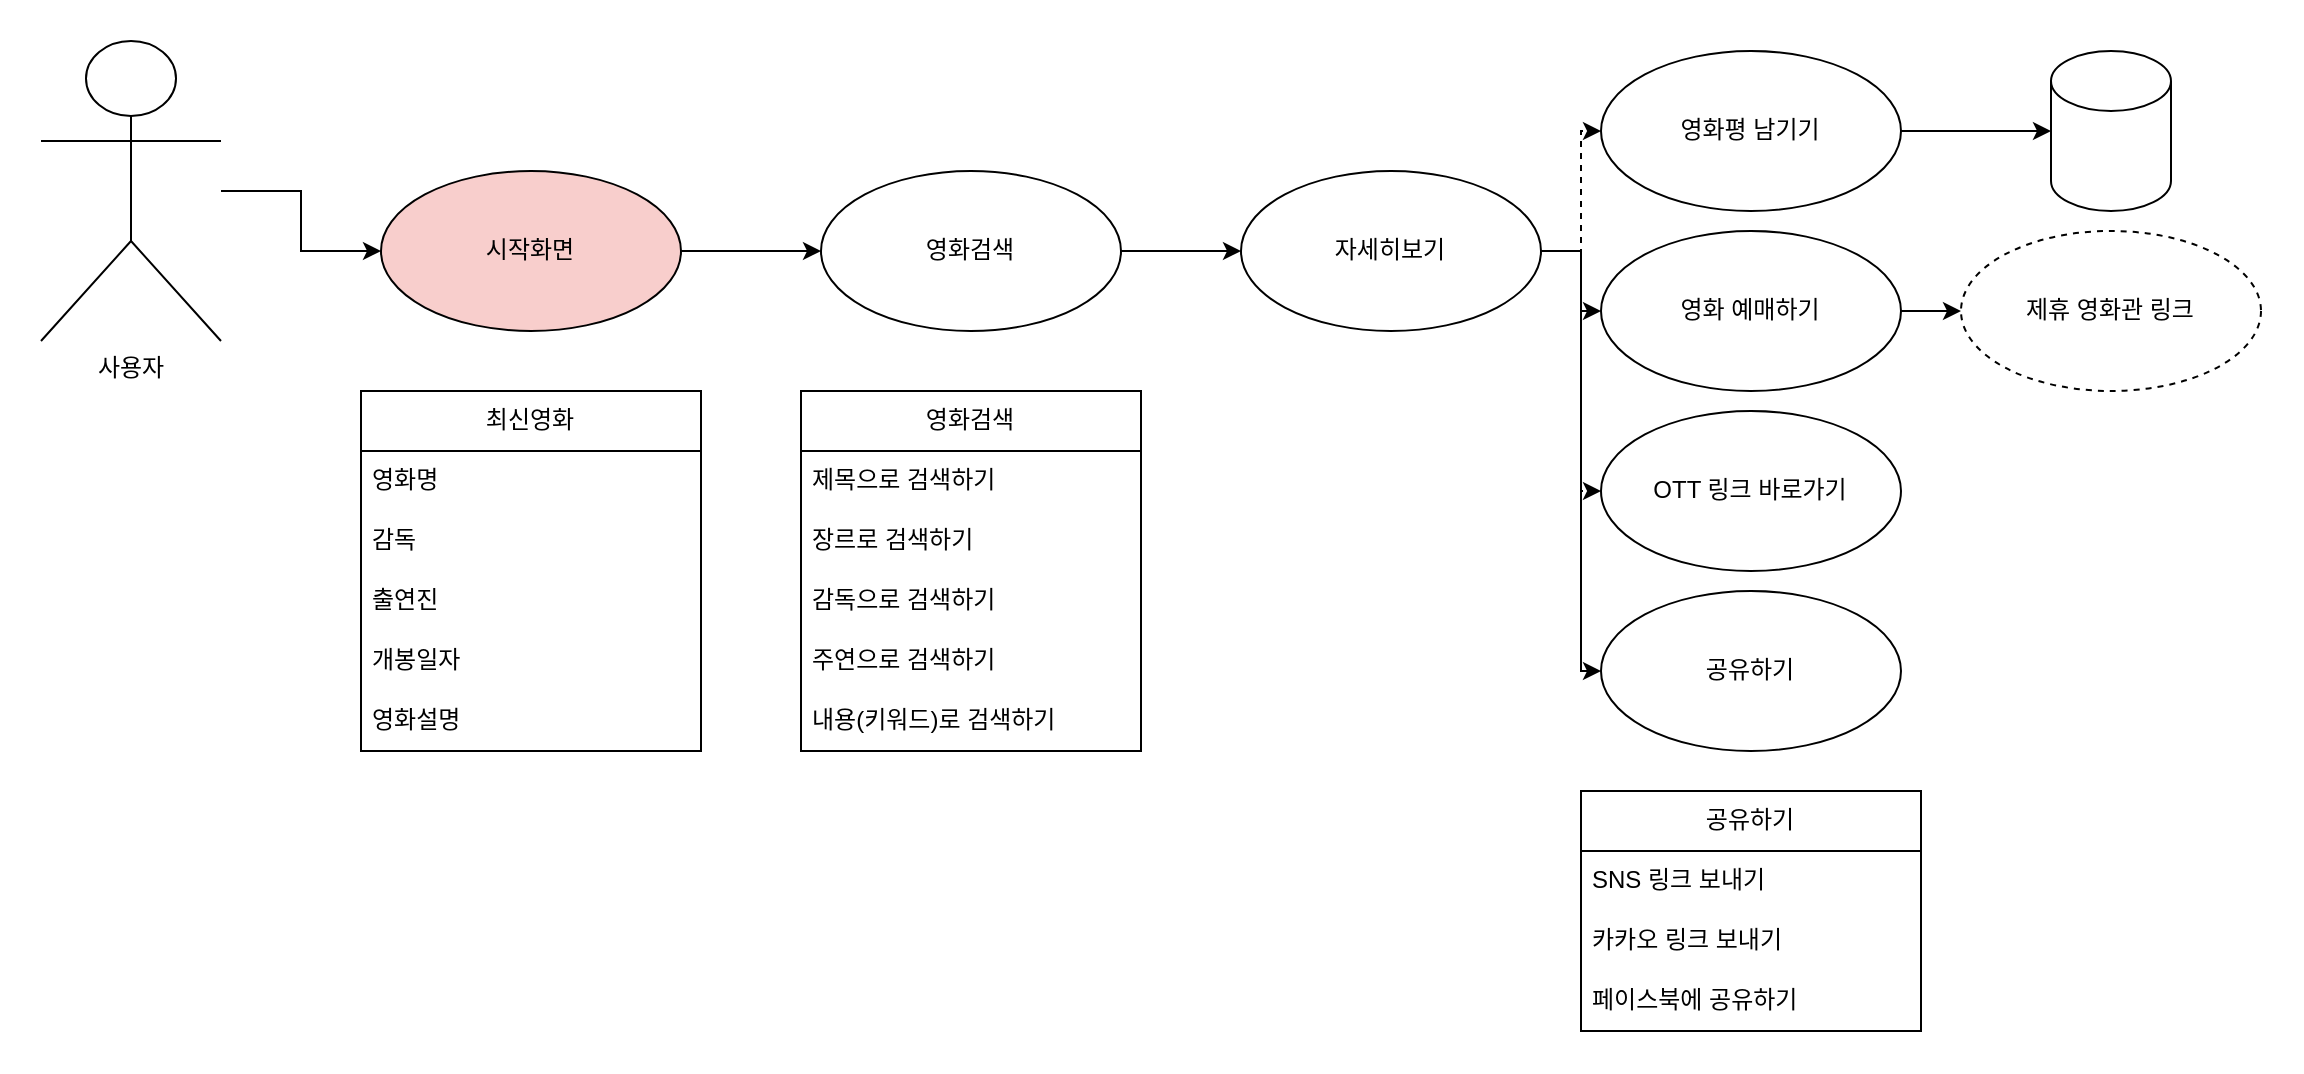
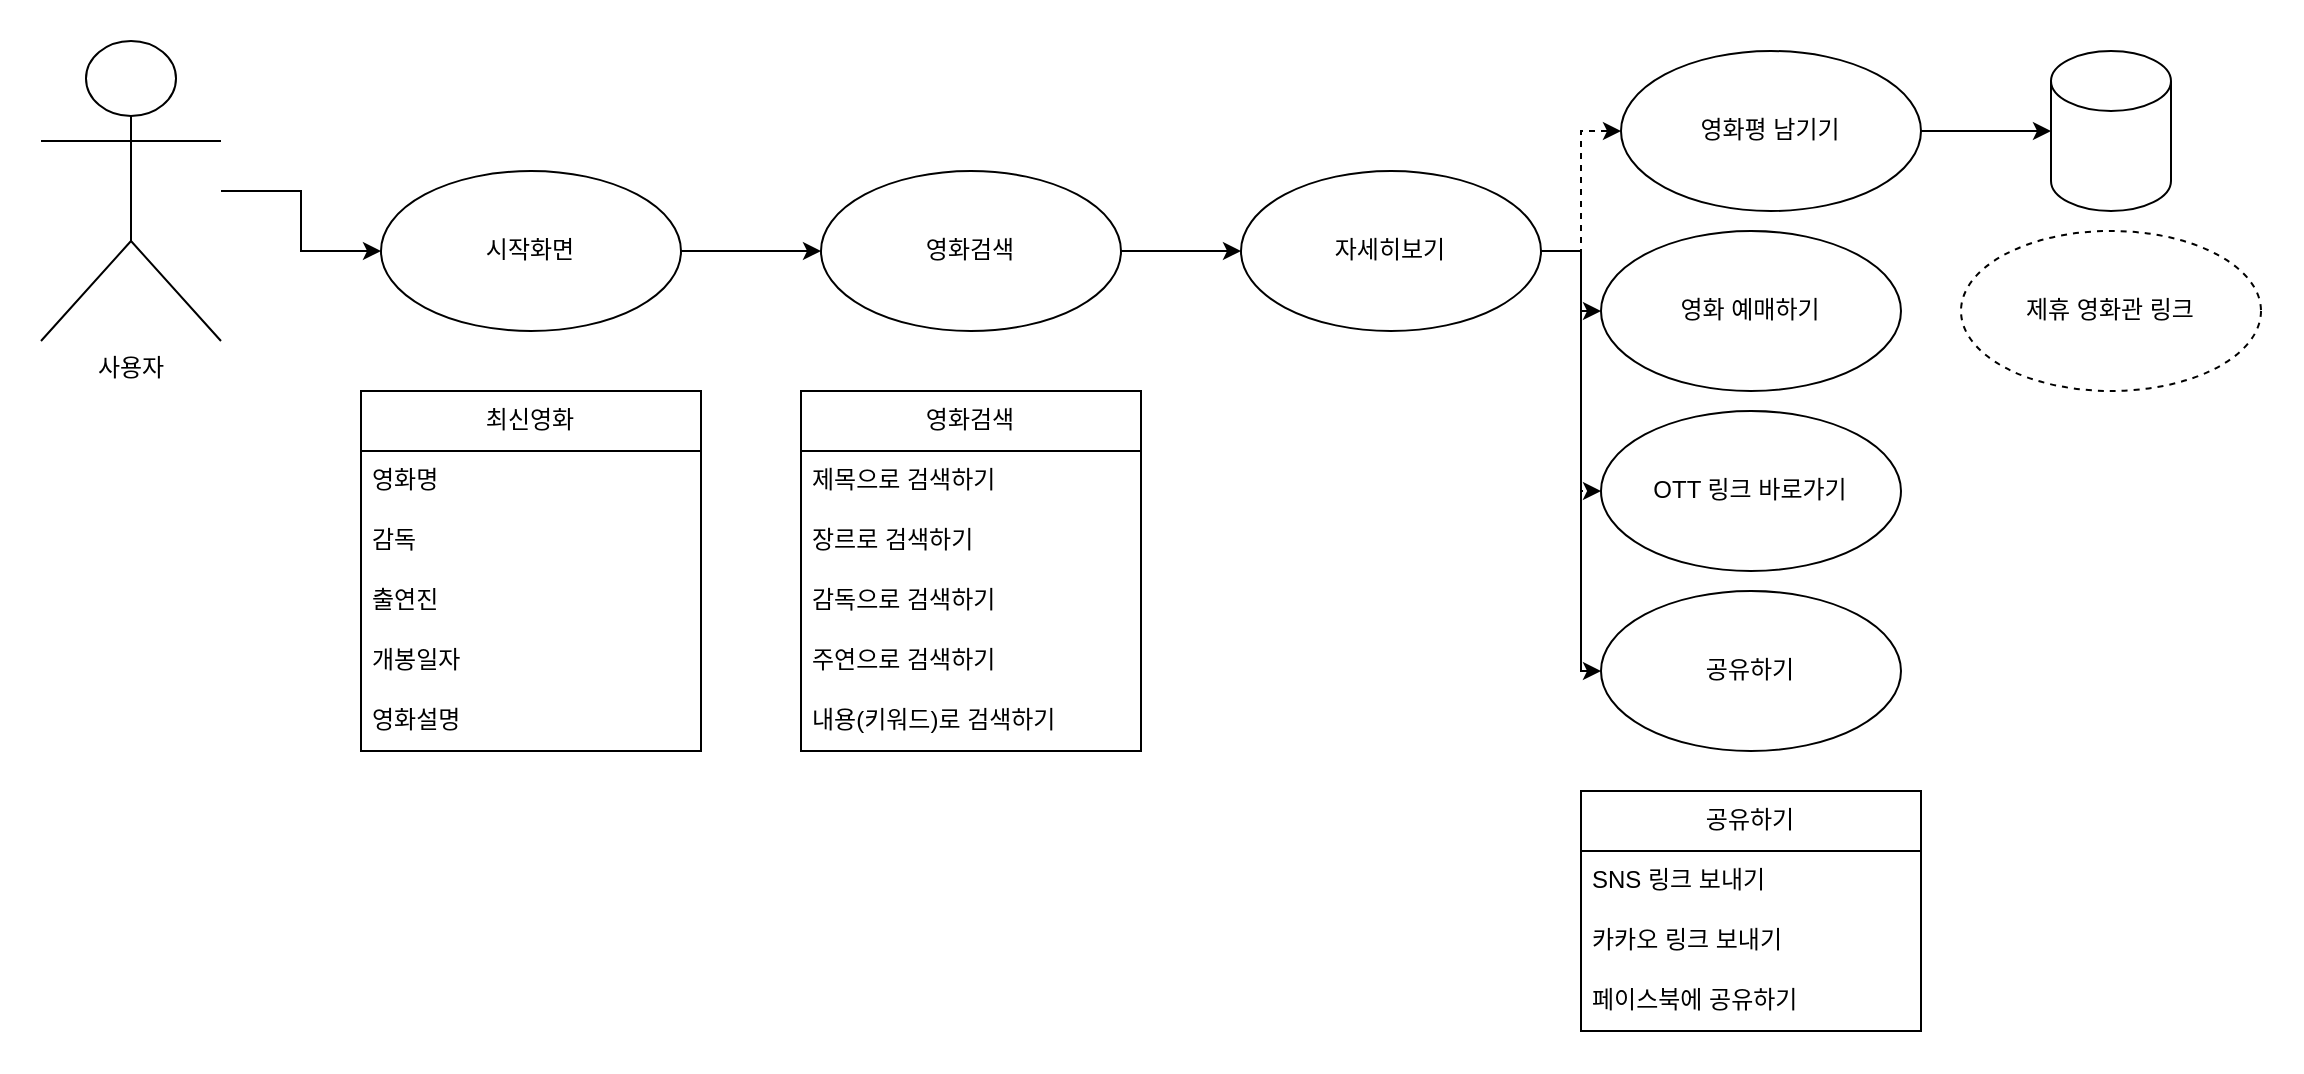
  <mxCell id="0" />
  <mxCell id="1" parent="0" />
  <mxCell id="2" style="edgeStyle=orthogonalEdgeStyle;rounded=0;orthogonalLoop=1;jettySize=auto;html=1;entryX=0;entryY=0.5;entryDx=0;entryDy=0;" edge="1" parent="1" source="3" target="5"><mxGeometry relative="1" as="geometry" /></mxCell>
  <mxCell id="3" value="사용자" style="shape=umlActor;verticalLabelPosition=bottom;verticalAlign=top;html=1;outlineConnect=0;" vertex="1" parent="1"><mxGeometry x="20" y="20" width="90" height="150" as="geometry" /></mxCell>
  <mxCell id="4" style="edgeStyle=orthogonalEdgeStyle;rounded=0;orthogonalLoop=1;jettySize=auto;html=1;entryX=0;entryY=0.5;entryDx=0;entryDy=0;" edge="1" parent="1" source="5" target="13"><mxGeometry relative="1" as="geometry" /></mxCell>
- <mxCell id="5" value="시작화면" style="ellipse;whiteSpace=wrap;html=1;fillColor=#f8cecc;" vertex="1" parent="1"><mxGeometry x="190" y="85" width="150" height="80" as="geometry" /></mxCell>
+ <mxCell id="5" value="시작화면" style="ellipse;whiteSpace=wrap;html=1;" vertex="1" parent="1"><mxGeometry x="190" y="85" width="150" height="80" as="geometry" /></mxCell>
  <mxCell id="6" value="최신영화" style="swimlane;fontStyle=0;childLayout=stackLayout;horizontal=1;startSize=30;horizontalStack=0;resizeParent=1;resizeParentMax=0;resizeLast=0;collapsible=1;marginBottom=0;whiteSpace=wrap;html=1;" vertex="1" parent="1"><mxGeometry x="180" y="195" width="170" height="180" as="geometry" /></mxCell>
  <mxCell id="7" value="영화명" style="text;strokeColor=none;fillColor=none;align=left;verticalAlign=middle;spacingLeft=4;spacingRight=4;overflow=hidden;points=[[0,0.5],[1,0.5]];portConstraint=eastwest;rotatable=0;whiteSpace=wrap;html=1;" vertex="1" parent="6"><mxGeometry y="30" width="170" height="30" as="geometry" /></mxCell>
  <mxCell id="8" value="감독" style="text;strokeColor=none;fillColor=none;align=left;verticalAlign=middle;spacingLeft=4;spacingRight=4;overflow=hidden;points=[[0,0.5],[1,0.5]];portConstraint=eastwest;rotatable=0;whiteSpace=wrap;html=1;" vertex="1" parent="6"><mxGeometry y="60" width="170" height="30" as="geometry" /></mxCell>
  <mxCell id="9" value="출연진" style="text;strokeColor=none;fillColor=none;align=left;verticalAlign=middle;spacingLeft=4;spacingRight=4;overflow=hidden;points=[[0,0.5],[1,0.5]];portConstraint=eastwest;rotatable=0;whiteSpace=wrap;html=1;" vertex="1" parent="6"><mxGeometry y="90" width="170" height="30" as="geometry" /></mxCell>
  <mxCell id="10" value="개봉일자" style="text;strokeColor=none;fillColor=none;align=left;verticalAlign=middle;spacingLeft=4;spacingRight=4;overflow=hidden;points=[[0,0.5],[1,0.5]];portConstraint=eastwest;rotatable=0;whiteSpace=wrap;html=1;" vertex="1" parent="6"><mxGeometry y="120" width="170" height="30" as="geometry" /></mxCell>
  <mxCell id="11" value="영화설명" style="text;strokeColor=none;fillColor=none;align=left;verticalAlign=middle;spacingLeft=4;spacingRight=4;overflow=hidden;points=[[0,0.5],[1,0.5]];portConstraint=eastwest;rotatable=0;whiteSpace=wrap;html=1;" vertex="1" parent="6"><mxGeometry y="150" width="170" height="30" as="geometry" /></mxCell>
  <mxCell id="12" style="edgeStyle=orthogonalEdgeStyle;rounded=0;orthogonalLoop=1;jettySize=auto;html=1;entryX=0;entryY=0.5;entryDx=0;entryDy=0;" edge="1" parent="1" source="13" target="24"><mxGeometry relative="1" as="geometry" /></mxCell>
  <mxCell id="13" value="영화검색" style="ellipse;whiteSpace=wrap;html=1;" vertex="1" parent="1"><mxGeometry x="410" y="85" width="150" height="80" as="geometry" /></mxCell>
  <mxCell id="14" value="영화검색" style="swimlane;fontStyle=0;childLayout=stackLayout;horizontal=1;startSize=30;horizontalStack=0;resizeParent=1;resizeParentMax=0;resizeLast=0;collapsible=1;marginBottom=0;whiteSpace=wrap;html=1;" vertex="1" parent="1"><mxGeometry x="400" y="195" width="170" height="180" as="geometry"><mxRectangle x="460" y="170" width="90" height="30" as="alternateBounds" /></mxGeometry></mxCell>
  <mxCell id="15" value="제목으로 검색하기" style="text;strokeColor=none;fillColor=none;align=left;verticalAlign=middle;spacingLeft=4;spacingRight=4;overflow=hidden;points=[[0,0.5],[1,0.5]];portConstraint=eastwest;rotatable=0;whiteSpace=wrap;html=1;" vertex="1" parent="14"><mxGeometry y="30" width="170" height="30" as="geometry" /></mxCell>
  <mxCell id="16" value="장르로 검색하기" style="text;strokeColor=none;fillColor=none;align=left;verticalAlign=middle;spacingLeft=4;spacingRight=4;overflow=hidden;points=[[0,0.5],[1,0.5]];portConstraint=eastwest;rotatable=0;whiteSpace=wrap;html=1;" vertex="1" parent="14"><mxGeometry y="60" width="170" height="30" as="geometry" /></mxCell>
  <mxCell id="17" value="감독으로 검색하기" style="text;strokeColor=none;fillColor=none;align=left;verticalAlign=middle;spacingLeft=4;spacingRight=4;overflow=hidden;points=[[0,0.5],[1,0.5]];portConstraint=eastwest;rotatable=0;whiteSpace=wrap;html=1;" vertex="1" parent="14"><mxGeometry y="90" width="170" height="30" as="geometry" /></mxCell>
  <mxCell id="18" value="주연으로 검색하기" style="text;strokeColor=none;fillColor=none;align=left;verticalAlign=middle;spacingLeft=4;spacingRight=4;overflow=hidden;points=[[0,0.5],[1,0.5]];portConstraint=eastwest;rotatable=0;whiteSpace=wrap;html=1;" vertex="1" parent="14"><mxGeometry y="120" width="170" height="30" as="geometry" /></mxCell>
  <mxCell id="19" value="내용(키워드)로 검색하기" style="text;strokeColor=none;fillColor=none;align=left;verticalAlign=middle;spacingLeft=4;spacingRight=4;overflow=hidden;points=[[0,0.5],[1,0.5]];portConstraint=eastwest;rotatable=0;whiteSpace=wrap;html=1;" vertex="1" parent="14"><mxGeometry y="150" width="170" height="30" as="geometry" /></mxCell>
  <mxCell id="20" style="edgeStyle=orthogonalEdgeStyle;rounded=0;orthogonalLoop=1;jettySize=auto;html=1;entryX=0;entryY=0.5;entryDx=0;entryDy=0;dashed=1;" edge="1" parent="1" source="24" target="26"><mxGeometry relative="1" as="geometry" /></mxCell>
  <mxCell id="21" style="edgeStyle=orthogonalEdgeStyle;rounded=0;orthogonalLoop=1;jettySize=auto;html=1;entryX=0;entryY=0.5;entryDx=0;entryDy=0;" edge="1" parent="1" source="24" target="28"><mxGeometry relative="1" as="geometry" /></mxCell>
  <mxCell id="22" style="edgeStyle=orthogonalEdgeStyle;rounded=0;orthogonalLoop=1;jettySize=auto;html=1;entryX=0;entryY=0.5;entryDx=0;entryDy=0;dashed=1;" edge="1" parent="1" source="24" target="29"><mxGeometry relative="1" as="geometry"><Array as="points"><mxPoint x="790" y="125" /><mxPoint x="790" y="245" /></Array></mxGeometry></mxCell>
  <mxCell id="23" style="edgeStyle=orthogonalEdgeStyle;rounded=0;orthogonalLoop=1;jettySize=auto;html=1;entryX=0;entryY=0.5;entryDx=0;entryDy=0;" edge="1" parent="1" source="24" target="30"><mxGeometry relative="1" as="geometry"><Array as="points"><mxPoint x="790" y="125" /><mxPoint x="790" y="335" /></Array></mxGeometry></mxCell>
  <mxCell id="24" value="자세히보기" style="ellipse;whiteSpace=wrap;html=1;" vertex="1" parent="1"><mxGeometry x="620" y="85" width="150" height="80" as="geometry" /></mxCell>
  <mxCell id="25" style="edgeStyle=orthogonalEdgeStyle;rounded=0;orthogonalLoop=1;jettySize=auto;html=1;entryX=0;entryY=0.5;entryDx=0;entryDy=0;entryPerimeter=0;" edge="1" parent="1" source="26" target="36"><mxGeometry relative="1" as="geometry" /></mxCell>
- <mxCell id="26" value="영화평 남기기" style="ellipse;whiteSpace=wrap;html=1;" vertex="1" parent="1"><mxGeometry x="800" width="150" height="80" as="geometry" y="25" /></mxCell>
- <mxCell id="27" style="edgeStyle=orthogonalEdgeStyle;rounded=0;orthogonalLoop=1;jettySize=auto;html=1;entryX=0;entryY=0.5;entryDx=0;entryDy=0;" edge="1" parent="1" source="28" target="31"><mxGeometry relative="1" as="geometry" /></mxCell>
+ <mxCell id="26" value="영화평 남기기" style="ellipse;whiteSpace=wrap;html=1;" vertex="1" parent="1"><mxGeometry x="810" y="25" width="150" height="80" as="geometry" /></mxCell>
  <mxCell id="28" value="영화 예매하기" style="ellipse;whiteSpace=wrap;html=1;" vertex="1" parent="1"><mxGeometry x="800" y="115" width="150" height="80" as="geometry" /></mxCell>
  <mxCell id="29" value="OTT 링크 바로가기" style="ellipse;whiteSpace=wrap;html=1;" vertex="1" parent="1"><mxGeometry x="800" y="205" width="150" height="80" as="geometry" /></mxCell>
  <mxCell id="30" value="공유하기" style="ellipse;whiteSpace=wrap;html=1;" vertex="1" parent="1"><mxGeometry x="800" y="295" width="150" height="80" as="geometry" /></mxCell>
  <mxCell id="31" value="제휴 영화관 링크" style="ellipse;whiteSpace=wrap;html=1;dashed=1;" vertex="1" parent="1"><mxGeometry x="980" y="115" width="150" height="80" as="geometry" /></mxCell>
  <mxCell id="32" value="공유하기" style="swimlane;fontStyle=0;childLayout=stackLayout;horizontal=1;startSize=30;horizontalStack=0;resizeParent=1;resizeParentMax=0;resizeLast=0;collapsible=1;marginBottom=0;whiteSpace=wrap;html=1;" vertex="1" parent="1"><mxGeometry x="790" y="395" width="170" height="120" as="geometry"><mxRectangle x="460" y="170" width="90" height="30" as="alternateBounds" /></mxGeometry></mxCell>
  <mxCell id="33" value="SNS 링크 보내기" style="text;strokeColor=none;fillColor=none;align=left;verticalAlign=middle;spacingLeft=4;spacingRight=4;overflow=hidden;points=[[0,0.5],[1,0.5]];portConstraint=eastwest;rotatable=0;whiteSpace=wrap;html=1;" vertex="1" parent="32"><mxGeometry y="30" width="170" height="30" as="geometry" /></mxCell>
  <mxCell id="34" value="카카오 링크 보내기" style="text;strokeColor=none;fillColor=none;align=left;verticalAlign=middle;spacingLeft=4;spacingRight=4;overflow=hidden;points=[[0,0.5],[1,0.5]];portConstraint=eastwest;rotatable=0;whiteSpace=wrap;html=1;" vertex="1" parent="32"><mxGeometry y="60" width="170" height="30" as="geometry" /></mxCell>
  <mxCell id="35" value="페이스북에 공유하기" style="text;strokeColor=none;fillColor=none;align=left;verticalAlign=middle;spacingLeft=4;spacingRight=4;overflow=hidden;points=[[0,0.5],[1,0.5]];portConstraint=eastwest;rotatable=0;whiteSpace=wrap;html=1;" vertex="1" parent="32"><mxGeometry y="90" width="170" height="30" as="geometry" /></mxCell>
  <mxCell id="36" value="" style="shape=cylinder3;whiteSpace=wrap;html=1;boundedLbl=1;backgroundOutline=1;size=15;" vertex="1" parent="1"><mxGeometry x="1025" width="60" height="80" as="geometry" y="25" /></mxCell>
